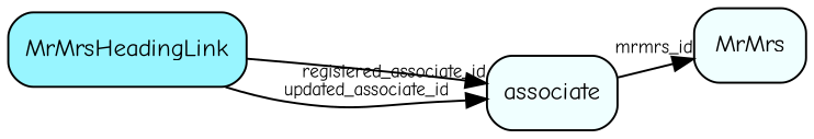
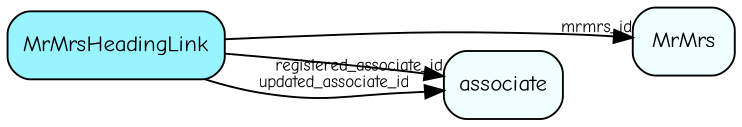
  digraph {
    fontname="Comic Neue"
    rankdir=LR
    node [fillcolor=azure1 fontname="Comic Neue" fontsize=12 shape=box style="rounded, filled"]
    edge [fontname="Comic Neue" fontsize=9]
    MrMrsHeadingLink [fillcolor=cadetblue1]
    MrMrs
    associate
-   associate -> MrMrs [headlabel=mrmrs_id]
+   MrMrsHeadingLink -> MrMrs [headlabel=mrmrs_id]
    MrMrsHeadingLink -> associate [headlabel=registered_associate_id]
    MrMrsHeadingLink -> associate [label=updated_associate_id]
  }
